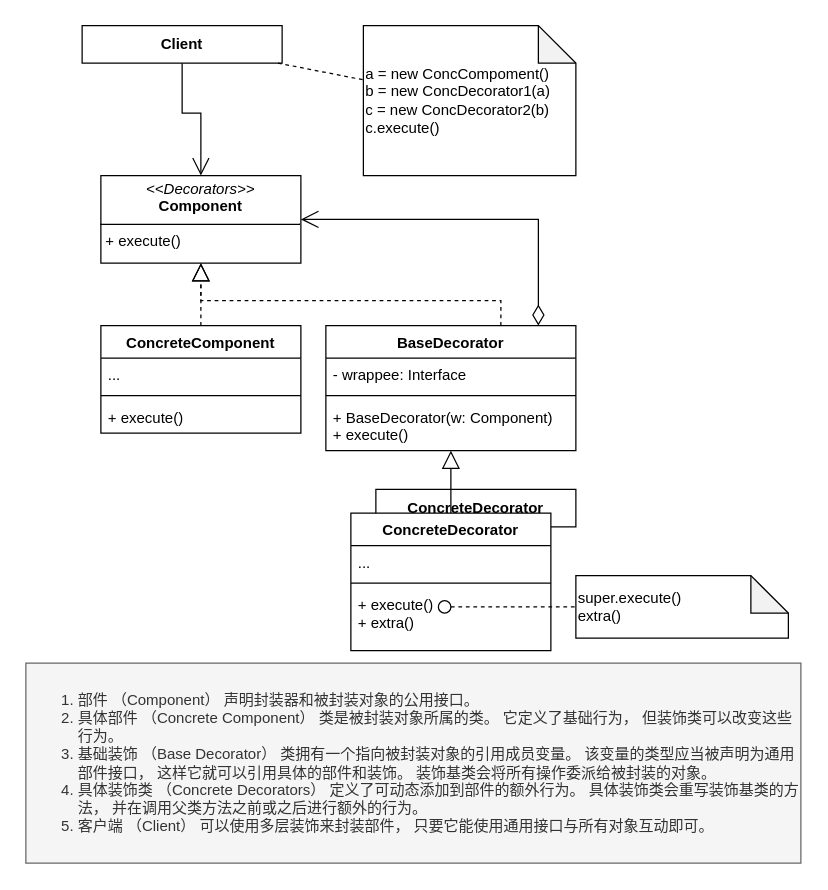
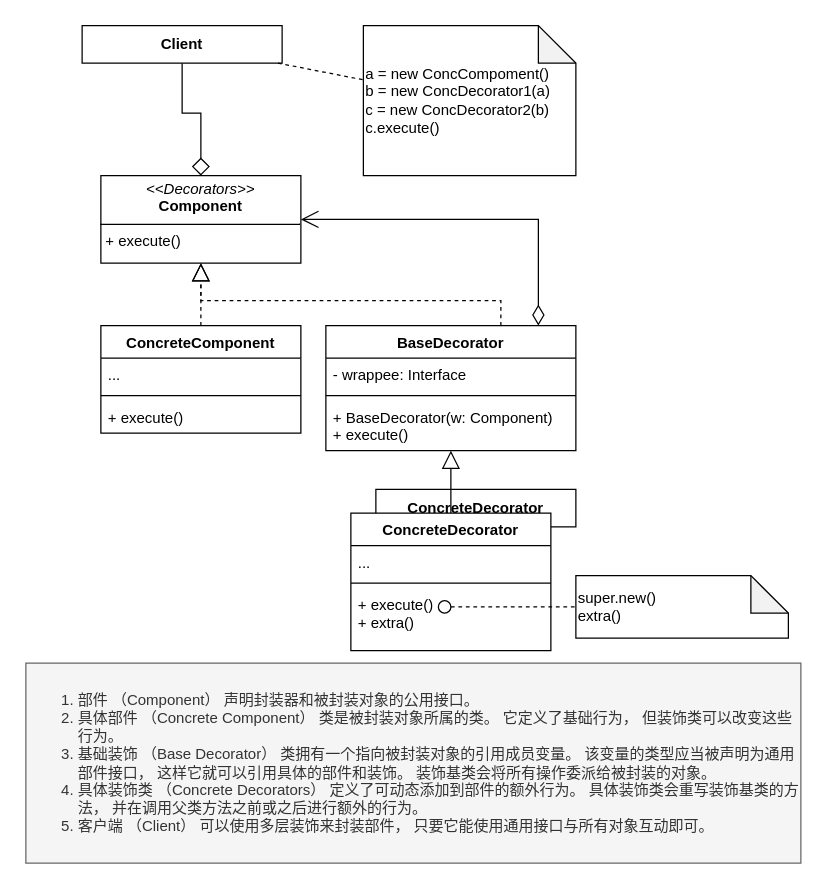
  <mxCell id="0" />
  <mxCell id="1" parent="0" />
  <mxCell id="2" value="ConcreteDecorator" style="html=1;whiteSpace=wrap;fontStyle=1" vertex="1" parent="1"><mxGeometry x="300" y="391" width="160" height="30" as="geometry" /></mxCell>
  <mxCell id="3" value="&lt;p style=&quot;margin:0px;margin-top:4px;text-align:center;&quot;&gt;&lt;i&gt;&amp;lt;&amp;lt;Decorators&amp;gt;&amp;gt;&lt;/i&gt;&lt;br&gt;&lt;b&gt;Component&lt;/b&gt;&lt;/p&gt;&lt;hr size=&quot;1&quot; style=&quot;border-style:solid;&quot;&gt;&lt;p style=&quot;margin:0px;margin-left:4px;&quot;&gt;+ execute()&lt;/p&gt;&lt;p style=&quot;margin:0px;margin-left:4px;&quot;&gt;&lt;br&gt;&lt;/p&gt;" style="verticalAlign=top;align=left;overflow=fill;html=1;whiteSpace=wrap;" vertex="1" parent="1"><mxGeometry x="80" y="140" width="160" height="70" as="geometry" /></mxCell>
  <mxCell id="4" value="" style="edgeStyle=orthogonalEdgeStyle;rounded=0;orthogonalLoop=1;jettySize=auto;html=1;endArrow=block;endFill=0;dashed=1;endSize=12;" edge="1" parent="1" source="5" target="3"><mxGeometry relative="1" as="geometry" /></mxCell>
  <mxCell id="5" value="ConcreteComponent" style="swimlane;fontStyle=1;align=center;verticalAlign=top;childLayout=stackLayout;horizontal=1;startSize=26;horizontalStack=0;resizeParent=1;resizeParentMax=0;resizeLast=0;collapsible=1;marginBottom=0;whiteSpace=wrap;html=1;" vertex="1" parent="1"><mxGeometry x="80" y="260" width="160" height="86" as="geometry" /></mxCell>
  <mxCell id="6" value="..." style="text;strokeColor=none;fillColor=none;align=left;verticalAlign=top;spacingLeft=4;spacingRight=4;overflow=hidden;rotatable=0;points=[[0,0.5],[1,0.5]];portConstraint=eastwest;whiteSpace=wrap;html=1;" vertex="1" parent="5"><mxGeometry y="26" width="160" height="26" as="geometry" /></mxCell>
  <mxCell id="7" value="" style="line;strokeWidth=1;fillColor=none;align=left;verticalAlign=middle;spacingTop=-1;spacingLeft=3;spacingRight=3;rotatable=0;labelPosition=right;points=[];portConstraint=eastwest;strokeColor=inherit;" vertex="1" parent="5"><mxGeometry y="52" width="160" height="8" as="geometry" /></mxCell>
  <mxCell id="8" value="+ execute()" style="text;strokeColor=none;fillColor=none;align=left;verticalAlign=top;spacingLeft=4;spacingRight=4;overflow=hidden;rotatable=0;points=[[0,0.5],[1,0.5]];portConstraint=eastwest;whiteSpace=wrap;html=1;" vertex="1" parent="5"><mxGeometry y="60" width="160" height="26" as="geometry" /></mxCell>
  <mxCell id="9" value="BaseDecorator" style="swimlane;fontStyle=1;align=center;verticalAlign=top;childLayout=stackLayout;horizontal=1;startSize=26;horizontalStack=0;resizeParent=1;resizeParentMax=0;resizeLast=0;collapsible=1;marginBottom=0;whiteSpace=wrap;html=1;" vertex="1" parent="1"><mxGeometry x="260" y="260" width="200" height="100" as="geometry" /></mxCell>
  <mxCell id="10" value="- wrappee: Interface" style="text;strokeColor=none;fillColor=none;align=left;verticalAlign=top;spacingLeft=4;spacingRight=4;overflow=hidden;rotatable=0;points=[[0,0.5],[1,0.5]];portConstraint=eastwest;whiteSpace=wrap;html=1;" vertex="1" parent="9"><mxGeometry y="26" width="200" height="26" as="geometry" /></mxCell>
  <mxCell id="11" value="" style="line;strokeWidth=1;fillColor=none;align=left;verticalAlign=middle;spacingTop=-1;spacingLeft=3;spacingRight=3;rotatable=0;labelPosition=right;points=[];portConstraint=eastwest;strokeColor=inherit;" vertex="1" parent="9"><mxGeometry y="52" width="200" height="8" as="geometry" /></mxCell>
  <mxCell id="12" value="&lt;div&gt;+ BaseDecorator(w: Component)&lt;/div&gt;+ execute()" style="text;strokeColor=none;fillColor=none;align=left;verticalAlign=top;spacingLeft=4;spacingRight=4;overflow=hidden;rotatable=0;points=[[0,0.5],[1,0.5]];portConstraint=eastwest;whiteSpace=wrap;html=1;" vertex="1" parent="9"><mxGeometry y="60" width="200" height="40" as="geometry" /></mxCell>
  <mxCell id="13" value="" style="edgeStyle=orthogonalEdgeStyle;rounded=0;orthogonalLoop=1;jettySize=auto;html=1;endArrow=block;endFill=0;dashed=1;endSize=12;" edge="1" parent="1" source="9" target="3"><mxGeometry relative="1" as="geometry"><mxPoint x="170" y="270" as="sourcePoint" /><mxPoint x="170" y="220" as="targetPoint" /><Array as="points"><mxPoint x="400" y="240" /><mxPoint x="160" y="240" /></Array></mxGeometry></mxCell>
  <mxCell id="14" value="" style="endArrow=open;html=1;endSize=12;startArrow=diamondThin;startSize=14;startFill=0;edgeStyle=orthogonalEdgeStyle;align=left;verticalAlign=bottom;rounded=0;" edge="1" parent="1" source="9" target="3"><mxGeometry x="-1" y="3" relative="1" as="geometry"><mxPoint x="350" y="440" as="sourcePoint" /><mxPoint x="510" y="440" as="targetPoint" /><Array as="points"><mxPoint x="430" y="175" /></Array></mxGeometry></mxCell>
  <mxCell id="15" value="" style="edgeStyle=orthogonalEdgeStyle;rounded=0;orthogonalLoop=1;jettySize=auto;html=1;endArrow=block;endFill=0;endSize=12;" edge="1" parent="1" source="16" target="9"><mxGeometry relative="1" as="geometry" /></mxCell>
  <mxCell id="16" value="ConcreteDecorator" style="swimlane;fontStyle=1;align=center;verticalAlign=top;childLayout=stackLayout;horizontal=1;startSize=26;horizontalStack=0;resizeParent=1;resizeParentMax=0;resizeLast=0;collapsible=1;marginBottom=0;whiteSpace=wrap;html=1;" vertex="1" parent="1"><mxGeometry x="280" y="410" width="160" height="110" as="geometry" /></mxCell>
  <mxCell id="17" value="..." style="text;strokeColor=none;fillColor=none;align=left;verticalAlign=top;spacingLeft=4;spacingRight=4;overflow=hidden;rotatable=0;points=[[0,0.5],[1,0.5]];portConstraint=eastwest;whiteSpace=wrap;html=1;" vertex="1" parent="16"><mxGeometry y="26" width="160" height="26" as="geometry" /></mxCell>
  <mxCell id="18" value="" style="line;strokeWidth=1;fillColor=none;align=left;verticalAlign=middle;spacingTop=-1;spacingLeft=3;spacingRight=3;rotatable=0;labelPosition=right;points=[];portConstraint=eastwest;strokeColor=inherit;" vertex="1" parent="16"><mxGeometry y="52" width="160" height="8" as="geometry" /></mxCell>
  <mxCell id="19" value="+ execute()&lt;div&gt;+ extra()&lt;/div&gt;" style="text;strokeColor=none;fillColor=none;align=left;verticalAlign=top;spacingLeft=4;spacingRight=4;overflow=hidden;rotatable=0;points=[[0,0.5],[1,0.5]];portConstraint=eastwest;whiteSpace=wrap;html=1;" vertex="1" parent="16"><mxGeometry y="60" width="160" height="50" as="geometry" /></mxCell>
  <mxCell id="20" value="" style="ellipse;whiteSpace=wrap;html=1;aspect=fixed;" vertex="1" parent="1"><mxGeometry x="350" y="480" width="10" height="10" as="geometry" /></mxCell>
  <mxCell id="21" value="" style="endArrow=none;dashed=1;html=1;rounded=0;" edge="1" parent="1" source="20" target="22"><mxGeometry width="50" height="50" relative="1" as="geometry"><mxPoint x="303" y="783" as="sourcePoint" /><mxPoint x="520" y="485" as="targetPoint" /></mxGeometry></mxCell>
- <mxCell id="22" value="super.execute()&lt;div&gt;extra()&lt;/div&gt;" style="shape=note;whiteSpace=wrap;html=1;backgroundOutline=1;darkOpacity=0.05;align=left;" vertex="1" parent="1"><mxGeometry x="460" y="460" width="170" height="50" as="geometry" /></mxCell>
+ <mxCell id="22" value="super.new()&lt;div&gt;extra()&lt;/div&gt;" style="shape=note;whiteSpace=wrap;html=1;backgroundOutline=1;darkOpacity=0.05;align=left;" vertex="1" parent="1"><mxGeometry x="460" y="460" width="170" height="50" as="geometry" /></mxCell>
  <mxCell id="23" value="&lt;ol&gt;&lt;li&gt;部件 （Component） 声明封装器和被封装对象的公用接口。&lt;br&gt;&lt;/li&gt;&lt;li&gt;具体部件 （Concrete Component） 类是被封装对象所属的类。 它定义了基础行为， 但装饰类可以改变这些行为。&lt;br&gt;&lt;/li&gt;&lt;li&gt;基础装饰 （Base Decorator） 类拥有一个指向被封装对象的引用成员变量。 该变量的类型应当被声明为通用部件接口， 这样它就可以引用具体的部件和装饰。 装饰基类会将所有操作委派给被封装的对象。&lt;br&gt;&lt;/li&gt;&lt;li&gt;具体装饰类 （Concrete Decorators） 定义了可动态添加到部件的额外行为。 具体装饰类会重写装饰基类的方法， 并在调用父类方法之前或之后进行额外的行为。&lt;br&gt;&lt;/li&gt;&lt;li&gt;客户端 （Client） 可以使用多层装饰来封装部件， 只要它能使用通用接口与所有对象互动即可。&lt;br&gt;&lt;/li&gt;&lt;/ol&gt;" style="text;html=1;align=left;verticalAlign=middle;whiteSpace=wrap;rounded=0;fillColor=#f5f5f5;fontColor=#333333;strokeColor=#666666;" vertex="1" parent="1"><mxGeometry x="20" y="530" width="620" height="160" as="geometry" /></mxCell>
- <mxCell id="24" value="" style="edgeStyle=orthogonalEdgeStyle;rounded=0;orthogonalLoop=1;jettySize=auto;html=1;endArrow=open;endFill=0;endSize=12;" edge="1" parent="1" source="25" target="3"><mxGeometry relative="1" as="geometry" /></mxCell>
+ <mxCell id="24" value="" style="edgeStyle=orthogonalEdgeStyle;rounded=0;orthogonalLoop=1;jettySize=auto;html=1;endArrow=diamond;endFill=0;endSize=12;" edge="1" parent="1" source="25" target="3"><mxGeometry relative="1" as="geometry" /></mxCell>
  <mxCell id="25" value="Client" style="html=1;whiteSpace=wrap;fontStyle=1" vertex="1" parent="1"><mxGeometry x="65" y="20" width="160" height="30" as="geometry" /></mxCell>
  <mxCell id="26" value="a = new ConcCompoment()&lt;div&gt;b = new ConcDecorator1(a)&lt;/div&gt;&lt;div&gt;c = new ConcDecorator2(b)&lt;/div&gt;&lt;div&gt;c.execute()&lt;/div&gt;" style="shape=note;whiteSpace=wrap;html=1;backgroundOutline=1;darkOpacity=0.05;align=left;" vertex="1" parent="1"><mxGeometry x="290" y="20" width="170" height="120" as="geometry" /></mxCell>
  <mxCell id="27" value="" style="endArrow=none;dashed=1;html=1;rounded=0;" edge="1" parent="1" source="25" target="26"><mxGeometry width="50" height="50" relative="1" as="geometry"><mxPoint x="370" y="495" as="sourcePoint" /><mxPoint x="470" y="495" as="targetPoint" /></mxGeometry></mxCell>
